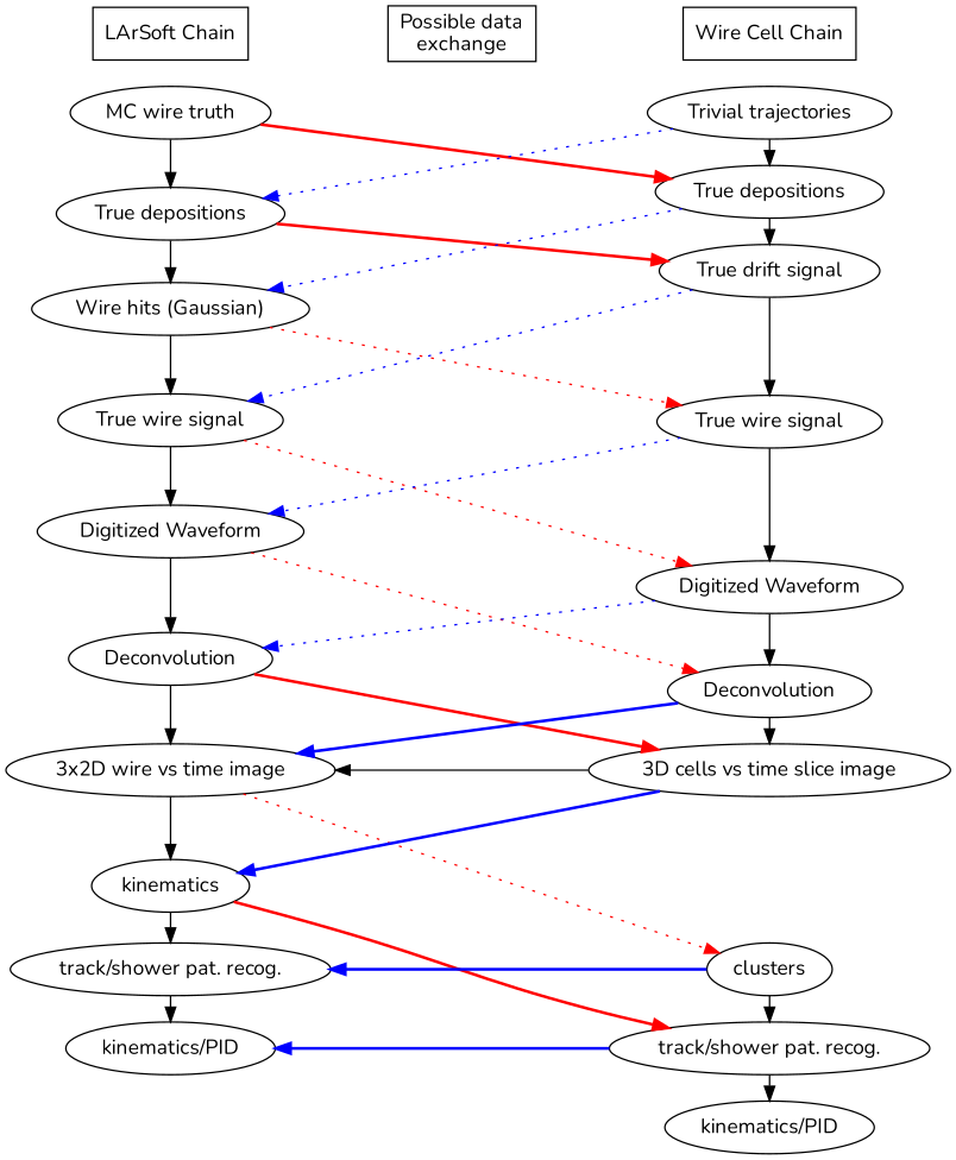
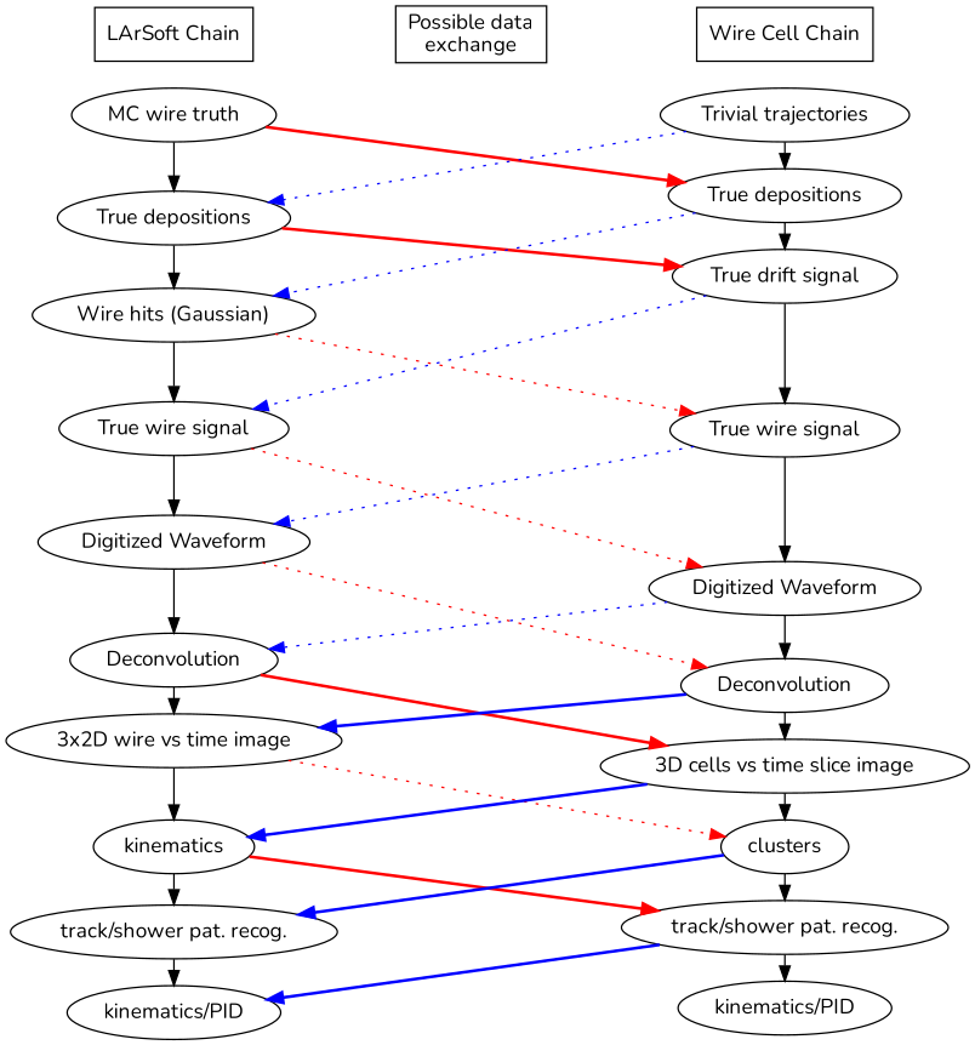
  digraph {
    fontname=Nunito
    rank=same
    rankdir=LR
    node [fontname=Nunito]
    edge [fontname=Nunito weight=2]
    n1 [label="LArSoft Chain" shape=box]
    n2 [label="MC wire truth"]
    n3 [label="True depositions"]
    n4 [label="Wire hits (Gaussian)"]
    n5 [label="True wire signal"]
    n6 [label="Digitized Waveform"]
    n7 [label=Deconvolution]
    n8 [label="3x2D wire vs time image"]
    n9 [label=kinematics]
    n10 [label="track/shower pat. recog."]
    n11 [label="kinematics/PID"]
    n12 [label="Possible data\nexchange" shape=box]
    n13 [label="Wire Cell Chain" shape=box]
    n14 [label="Trivial trajectories"]
    n15 [label="True depositions"]
    n16 [label="True drift signal"]
    n17 [label="True wire signal"]
    n18 [label="Digitized Waveform"]
    n19 [label=Deconvolution]
    n20 [label="3D cells vs time slice image"]
    n21 [label=clusters]
    n22 [label="track/shower pat. recog."]
    n23 [label="kinematics/PID"]
    subgraph sub_1 {
      n1
      n2
      n3
      n4
      n5
      n6
      n7
      n8
      n9
      n10
      n11
    }
    subgraph sub_2 {
      n12
    }
    subgraph sub_3 {
      n13
      n14
      n15
      n16
      n17
      n18
      n19
      n20
      n21
      n22
      n23
    }
    n1 -> n2 [style=invis weight=5]
    n1 -> n12 [style=invis weight=5]
    n2 -> n3
    n2 -> n15 [color=red style=bold weight=4]
    n3 -> n4
    n3 -> n16 [color=red style=bold weight=4]
    n4 -> n5
    n4 -> n17 [color=red style=dotted weight=3]
    n5 -> n6
    n5 -> n18 [color=red style=dotted weight=3]
    n6 -> n7
    n6 -> n19 [color=red style=dotted weight=3]
    n7 -> n8
    n7 -> n20 [color=red style=bold weight=4]
    n8 -> n9
    n8 -> n21 [color=red style=dotted weight=3]
    n9 -> n10
    n9 -> n22 [color=red style=bold weight=4]
    n10 -> n11
    n12 -> n13 [style=invis weight=5]
    n13 -> n14 [style=invis weight=5]
    n14 -> n3 [color=blue style=dotted weight=3]
    n14 -> n15
    n15 -> n4 [color=blue style=dotted weight=3]
    n15 -> n16
    n16 -> n5 [color=blue style=dotted weight=3]
    n16 -> n17
    n17 -> n6 [color=blue style=dotted weight=3]
    n17 -> n18
    n18 -> n7 [color=blue style=dotted weight=3]
    n18 -> n19
    n19 -> n8 [color=blue style=bold weight=4]
    n19 -> n20
    n20 -> n9 [color=blue style=bold weight=4]
-   n20 -> n8
+   n20 -> n21
    n21 -> n10 [color=blue style=bold weight=4]
    n21 -> n22
    n22 -> n11 [color=blue style=bold weight=4]
    n22 -> n23
  }
